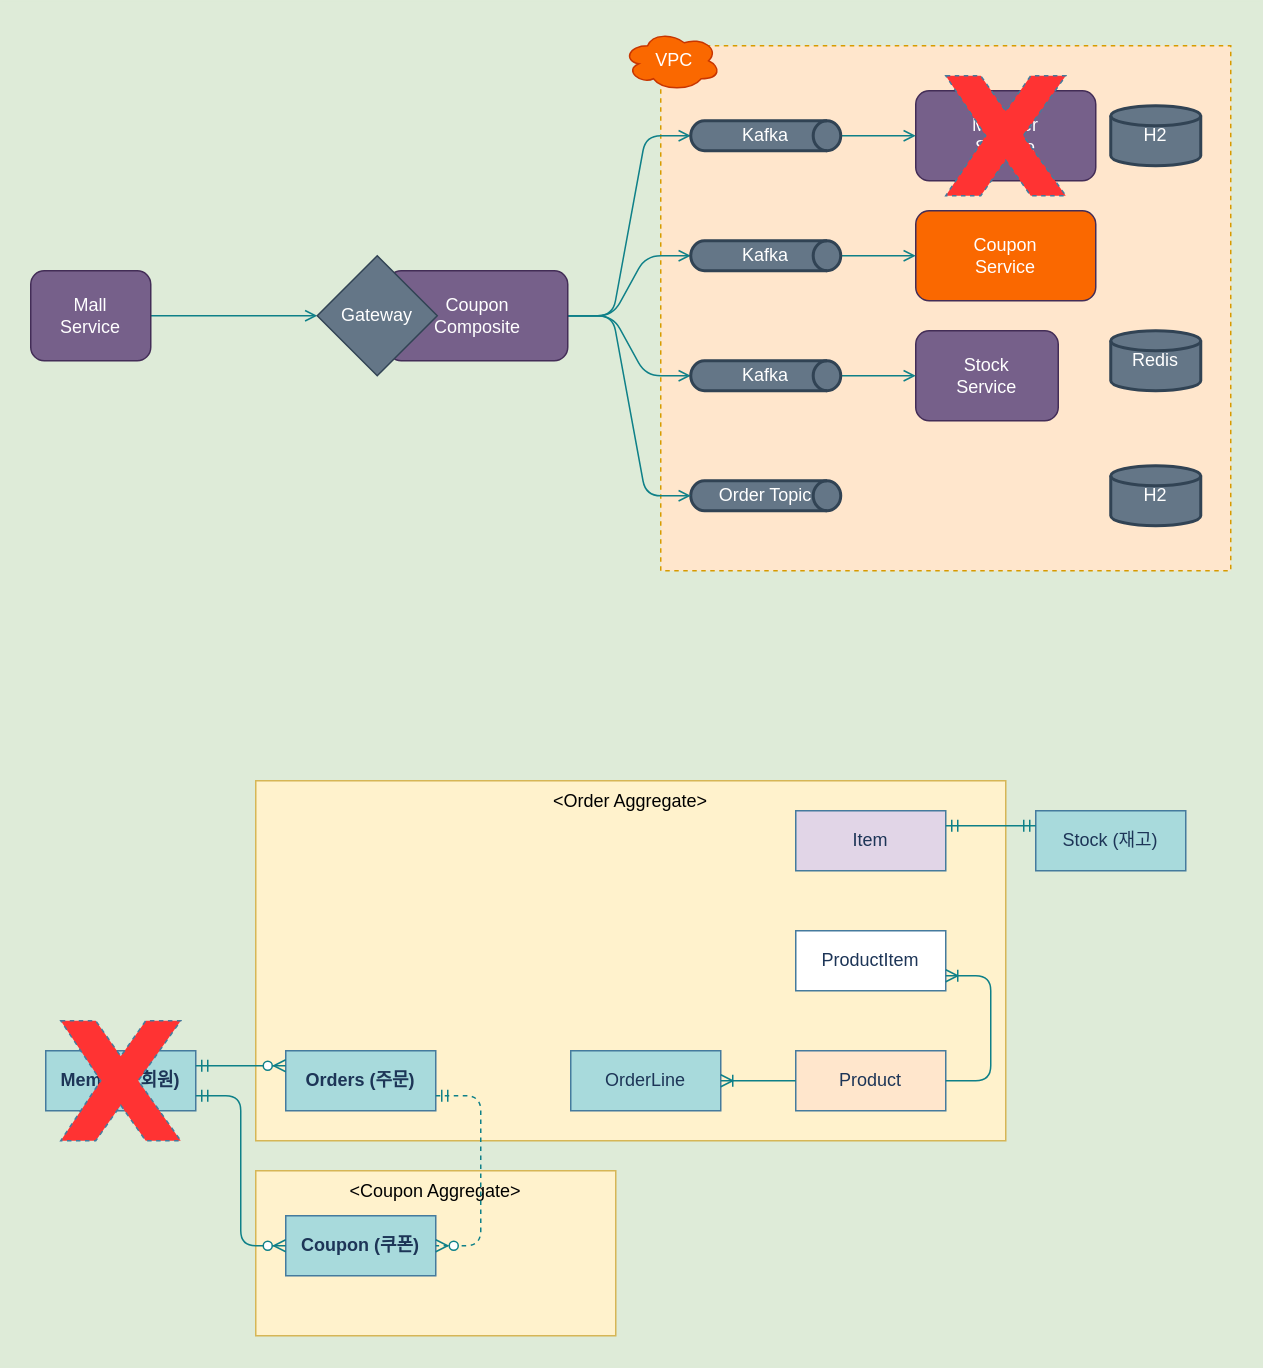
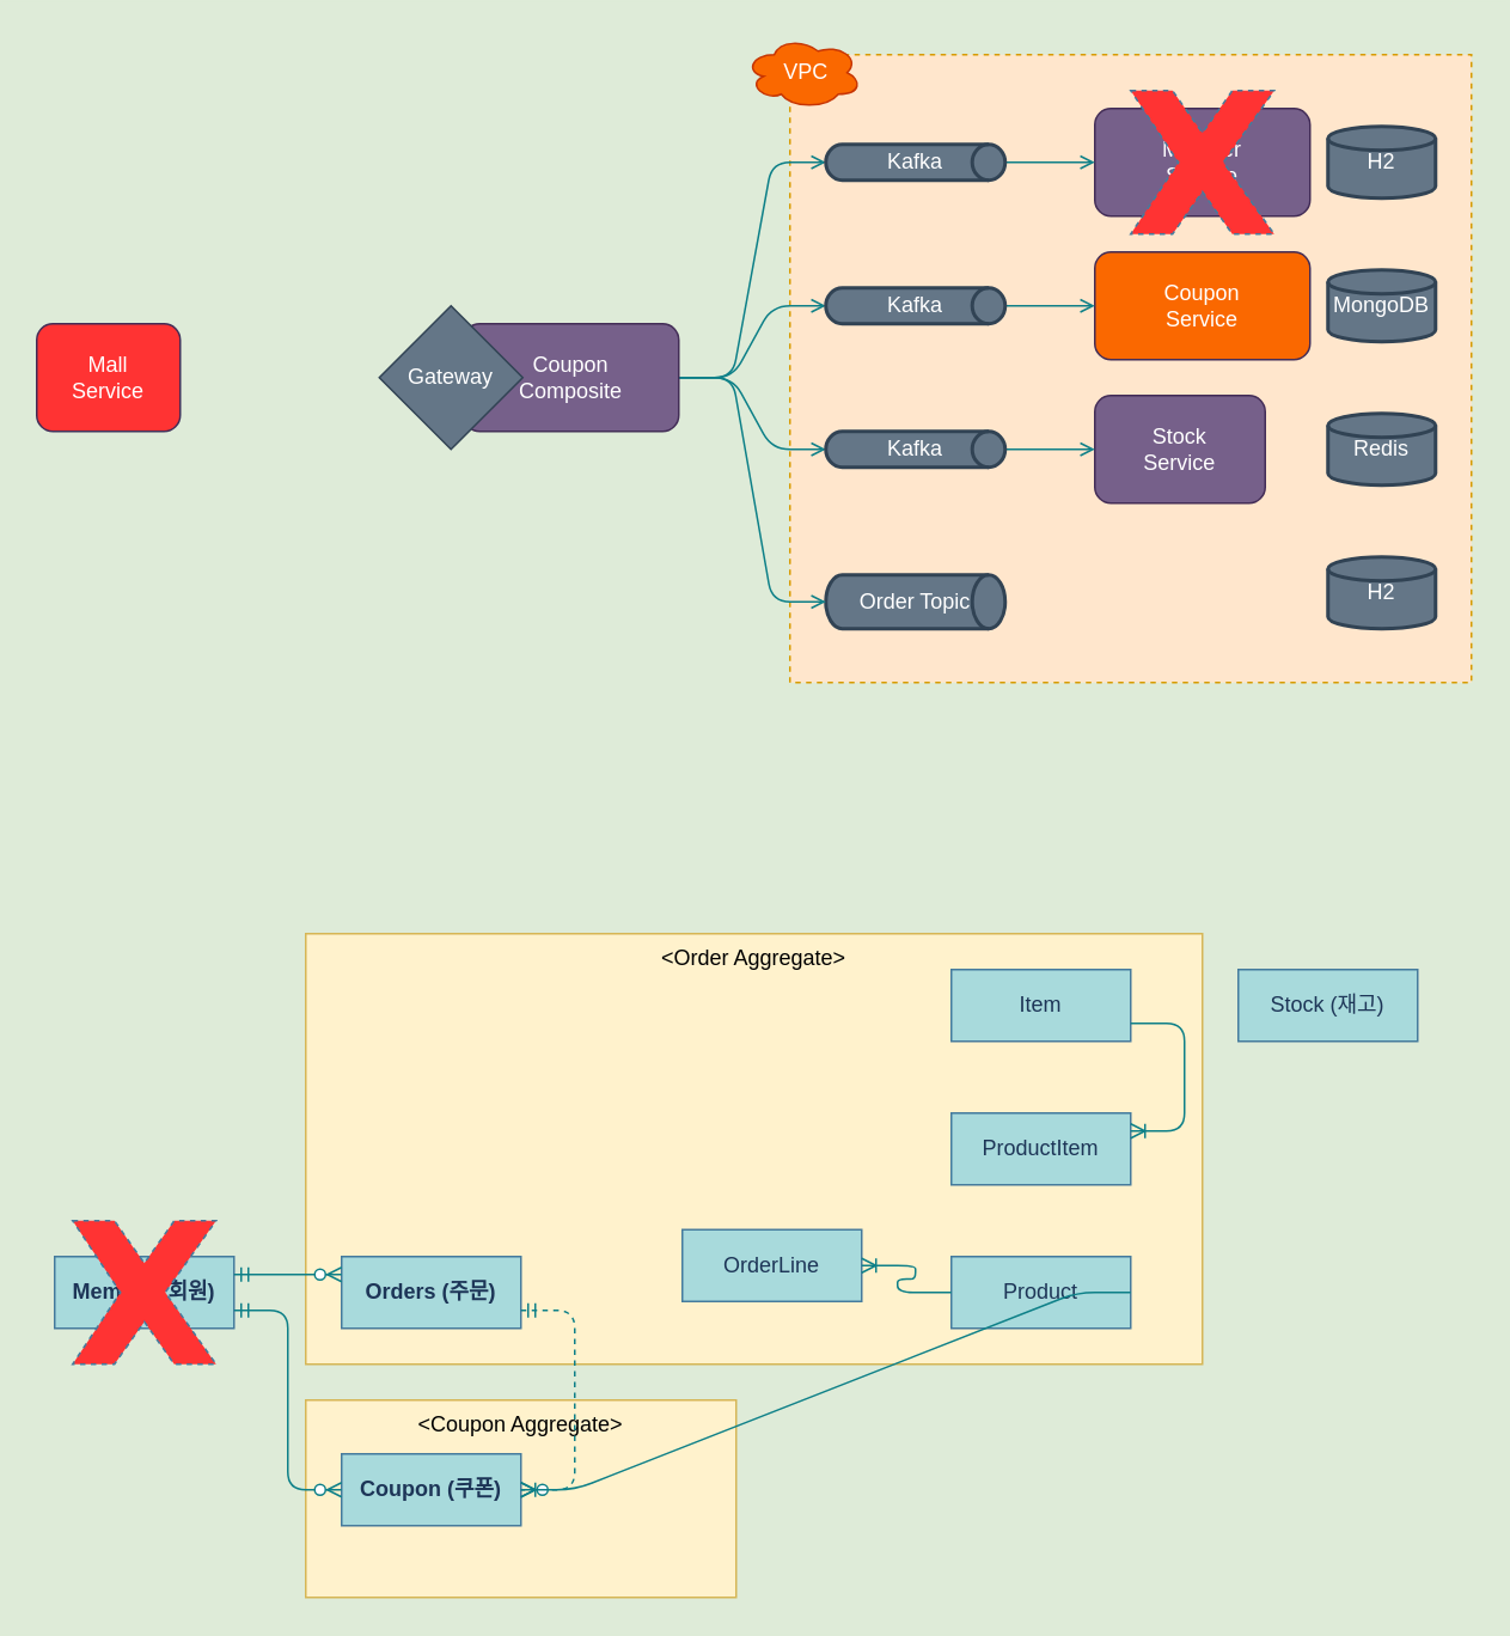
  <mxCell id="0" />
  <mxCell id="1" parent="0" />
  <mxCell id="2" value="&lt;font color=&quot;#000000&quot;&gt;&amp;lt;Coupon Aggregate&amp;gt;&lt;/font&gt;" style="rounded=0;whiteSpace=wrap;html=1;startSize=30;strokeColor=#d6b656;fillColor=#fff2cc;fontSize=12;verticalAlign=top;" vertex="1" parent="1"><mxGeometry x="170" y="780" width="240" height="110" as="geometry" /></mxCell>
  <mxCell id="3" value="" style="rounded=0;whiteSpace=wrap;html=1;startSize=30;strokeColor=#d79b00;fillColor=#ffe6cc;fontSize=12;verticalAlign=top;dashed=1;" parent="1" vertex="1"><mxGeometry x="440" y="30" width="380" height="350" as="geometry" /></mxCell>
  <mxCell id="4" value="&lt;font color=&quot;#000000&quot;&gt;&amp;lt;Order Aggregate&amp;gt;&lt;/font&gt;" style="rounded=0;whiteSpace=wrap;html=1;startSize=30;strokeColor=#d6b656;fillColor=#fff2cc;fontSize=12;verticalAlign=top;" parent="1" vertex="1"><mxGeometry x="170" y="520" width="500" height="240" as="geometry" /></mxCell>
  <mxCell id="5" value="&lt;span&gt;Orders (주문)&lt;/span&gt;" style="whiteSpace=wrap;html=1;align=center;fillColor=#A8DADC;strokeColor=#457B9D;fontColor=#1D3557;fontStyle=1;startSize=30;" parent="1" vertex="1"><mxGeometry x="190" y="700" width="100" height="40" as="geometry" /></mxCell>
  <mxCell id="6" value="&lt;span style=&quot;font-weight: 700&quot;&gt;Coupon (쿠폰)&lt;/span&gt;" style="whiteSpace=wrap;html=1;align=center;startSize=30;strokeColor=#457B9D;fillColor=#A8DADC;fontColor=#1D3557;" parent="1" vertex="1"><mxGeometry x="190" y="810" width="100" height="40" as="geometry" /></mxCell>
  <mxCell id="7" value="&lt;span style=&quot;font-weight: 700&quot;&gt;Member (회원)&lt;/span&gt;" style="whiteSpace=wrap;html=1;align=center;startSize=30;strokeColor=#457B9D;fillColor=#A8DADC;fontColor=#1D3557;" parent="1" vertex="1"><mxGeometry x="30" y="700" width="100" height="40" as="geometry" /></mxCell>
- <mxCell id="8" value="OrderLine" style="whiteSpace=wrap;html=1;align=center;startSize=30;strokeColor=#457B9D;fillColor=#A8DADC;fontColor=#1D3557;" parent="1" vertex="1"><mxGeometry x="380" y="700" width="100" height="40" as="geometry" /></mxCell>
- <mxCell id="9" value="Product" style="whiteSpace=wrap;html=1;align=center;startSize=30;strokeColor=#457B9D;fillColor=#ffe6cc;fontColor=#1D3557;" parent="1" vertex="1"><mxGeometry x="530" y="700" width="100" height="40" as="geometry" /></mxCell>
- <mxCell id="10" value="ProductItem" style="whiteSpace=wrap;html=1;align=center;startSize=30;strokeColor=#457B9D;fillColor=#ffffff;fontColor=#1D3557;" parent="1" vertex="1"><mxGeometry x="530" y="620" width="100" height="40" as="geometry" /></mxCell>
+ <mxCell id="8" value="OrderLine" style="whiteSpace=wrap;html=1;align=center;startSize=30;strokeColor=#457B9D;fillColor=#A8DADC;fontColor=#1D3557;" parent="1" vertex="1"><mxGeometry x="380" y="685" width="100" height="40" as="geometry" /></mxCell>
+ <mxCell id="9" value="Product" style="whiteSpace=wrap;html=1;align=center;startSize=30;strokeColor=#457B9D;fillColor=#A8DADC;fontColor=#1D3557;" parent="1" vertex="1"><mxGeometry x="530" y="700" width="100" height="40" as="geometry" /></mxCell>
+ <mxCell id="10" value="ProductItem" style="whiteSpace=wrap;html=1;align=center;startSize=30;strokeColor=#457B9D;fillColor=#A8DADC;fontColor=#1D3557;" parent="1" vertex="1"><mxGeometry x="530" y="620" width="100" height="40" as="geometry" /></mxCell>
  <mxCell id="11" value="Coupon&lt;br&gt;Service" style="rounded=1;whiteSpace=wrap;html=1;startSize=30;strokeColor=#432D57;fillColor=#fa6800;fontSize=12;fontColor=#ffffff;" parent="1" vertex="1"><mxGeometry x="610" y="140" width="120" height="60" as="geometry" /></mxCell>
  <mxCell id="12" value="Member&lt;br&gt;Service" style="rounded=1;whiteSpace=wrap;html=1;startSize=30;strokeColor=#432D57;fillColor=#76608a;fontSize=12;fontColor=#ffffff;" parent="1" vertex="1"><mxGeometry x="610" y="60" width="120" height="60" as="geometry" /></mxCell>
  <mxCell id="13" value="Stock&lt;br&gt;Service" style="rounded=1;whiteSpace=wrap;html=1;startSize=30;strokeColor=#432D57;fillColor=#76608a;fontSize=12;fontColor=#ffffff;" parent="1" vertex="1"><mxGeometry x="610" y="220" width="95" height="60" as="geometry" /></mxCell>
- <mxCell id="14" value="Order Topic" style="strokeWidth=2;html=1;shape=mxgraph.flowchart.direct_data;whiteSpace=wrap;startSize=30;fillColor=#647687;fontSize=12;strokeColor=#314354;fontColor=#ffffff;" parent="1" vertex="1"><mxGeometry x="460" y="320" width="100" height="20" as="geometry" /></mxCell>
- <mxCell id="15" style="edgeStyle=entityRelationEdgeStyle;orthogonalLoop=1;jettySize=auto;html=1;exitX=1;exitY=0.5;exitDx=0;exitDy=0;entryX=0;entryY=0.5;entryDx=0;entryDy=0;endArrow=open;strokeColor=#0e8088;fillColor=#b0e3e6;fontSize=12;endFill=0;" parent="1" source="16" target="35" edge="1"><mxGeometry relative="1" as="geometry" /></mxCell>
- <mxCell id="16" value="Mall&lt;br&gt;Service" style="rounded=1;whiteSpace=wrap;html=1;startSize=30;strokeColor=#432D57;fillColor=#76608a;fontSize=12;fontColor=#ffffff;" parent="1" vertex="1"><mxGeometry x="20" y="180" width="80" height="60" as="geometry" /></mxCell>
- <mxCell id="17" value="Redis" style="strokeWidth=2;html=1;shape=mxgraph.flowchart.database;whiteSpace=wrap;startSize=30;fillColor=#647687;fontSize=12;fontColor=#ffffff;strokeColor=#314354;" parent="1" vertex="1"><mxGeometry x="740" y="220" width="60" height="40" as="geometry" /></mxCell>
+ <mxCell id="14" value="Order Topic" style="strokeWidth=2;html=1;shape=mxgraph.flowchart.direct_data;whiteSpace=wrap;startSize=30;fillColor=#647687;fontSize=12;strokeColor=#314354;fontColor=#ffffff;" parent="1" vertex="1"><mxGeometry x="460" y="320" width="100" height="30" as="geometry" /></mxCell>
+ <mxCell id="16" value="Mall&lt;br&gt;Service" style="rounded=1;whiteSpace=wrap;html=1;startSize=30;strokeColor=#432D57;fillColor=#ff3333;fontSize=12;fontColor=#ffffff;" parent="1" vertex="1"><mxGeometry x="20" y="180" width="80" height="60" as="geometry" /></mxCell>
+ <mxCell id="17" value="Redis" style="strokeWidth=2;html=1;shape=mxgraph.flowchart.database;whiteSpace=wrap;startSize=30;fillColor=#647687;fontSize=12;fontColor=#ffffff;strokeColor=#314354;" parent="1" vertex="1"><mxGeometry x="740" y="230" width="60" height="40" as="geometry" /></mxCell>
  <mxCell id="18" value="H2" style="strokeWidth=2;html=1;shape=mxgraph.flowchart.database;whiteSpace=wrap;startSize=30;fillColor=#647687;fontSize=12;fontColor=#ffffff;strokeColor=#314354;" parent="1" vertex="1"><mxGeometry x="740" y="310" width="60" height="40" as="geometry" /></mxCell>
+ <mxCell id="19" value="MongoDB" style="strokeWidth=2;html=1;shape=mxgraph.flowchart.database;whiteSpace=wrap;startSize=30;fillColor=#647687;fontSize=12;fontColor=#ffffff;strokeColor=#314354;" parent="1" vertex="1"><mxGeometry x="740" y="150" width="60" height="40" as="geometry" /></mxCell>
  <mxCell id="20" value="H2" style="strokeWidth=2;html=1;shape=mxgraph.flowchart.database;whiteSpace=wrap;startSize=30;fillColor=#647687;fontSize=12;fontColor=#ffffff;strokeColor=#314354;" parent="1" vertex="1"><mxGeometry x="740" y="70" width="60" height="40" as="geometry" /></mxCell>
  <mxCell id="21" value="" style="edgeStyle=entityRelationEdgeStyle;fontSize=12;html=1;endArrow=ERzeroToMany;startArrow=ERmandOne;strokeColor=#0e8088;fillColor=#b0e3e6;exitX=1;exitY=0.75;exitDx=0;exitDy=0;entryX=0;entryY=0.5;entryDx=0;entryDy=0;" parent="1" source="7" target="6" edge="1"><mxGeometry width="100" height="100" relative="1" as="geometry"><mxPoint x="90" y="970" as="sourcePoint" /><mxPoint x="190" y="870" as="targetPoint" /></mxGeometry></mxCell>
  <mxCell id="22" value="" style="edgeStyle=entityRelationEdgeStyle;fontSize=12;html=1;endArrow=ERzeroToMany;startArrow=ERmandOne;strokeColor=#0e8088;fillColor=#b0e3e6;exitX=1;exitY=0.25;exitDx=0;exitDy=0;entryX=0;entryY=0.25;entryDx=0;entryDy=0;" parent="1" source="7" target="5" edge="1"><mxGeometry width="100" height="100" relative="1" as="geometry"><mxPoint x="170" y="600" as="sourcePoint" /><mxPoint x="230" y="700" as="targetPoint" /></mxGeometry></mxCell>
  <mxCell id="23" value="" style="edgeStyle=entityRelationEdgeStyle;fontSize=12;html=1;endArrow=ERzeroToMany;startArrow=ERmandOne;strokeColor=#0e8088;fillColor=#b0e3e6;exitX=1;exitY=0.75;exitDx=0;exitDy=0;entryX=1;entryY=0.5;entryDx=0;entryDy=0;dashed=1;" parent="1" source="5" target="6" edge="1"><mxGeometry width="100" height="100" relative="1" as="geometry"><mxPoint x="160" y="740" as="sourcePoint" /><mxPoint x="220" y="840" as="targetPoint" /></mxGeometry></mxCell>
- <mxCell id="24" value="Item" style="whiteSpace=wrap;html=1;align=center;startSize=30;strokeColor=#457B9D;fillColor=#e1d5e7;fontSize=12;fontColor=#1D3557;direction=east;" parent="1" vertex="1"><mxGeometry x="530" y="540" width="100" height="40" as="geometry" /></mxCell>
- <mxCell id="25" value="" style="edgeStyle=entityRelationEdgeStyle;fontSize=12;html=1;endArrow=ERoneToMany;strokeColor=#0e8088;fillColor=#b0e3e6;entryX=1;entryY=0.75;entryDx=0;entryDy=0;exitX=1;exitY=0.5;exitDx=0;exitDy=0;" parent="1" source="9" target="10" edge="1"><mxGeometry width="100" height="100" relative="1" as="geometry"><mxPoint x="670" y="900" as="sourcePoint" /><mxPoint x="770" y="800" as="targetPoint" /></mxGeometry></mxCell>
+ <mxCell id="24" value="Item" style="whiteSpace=wrap;html=1;align=center;startSize=30;strokeColor=#457B9D;fillColor=#A8DADC;fontSize=12;fontColor=#1D3557;direction=east;" parent="1" vertex="1"><mxGeometry x="530" y="540" width="100" height="40" as="geometry" /></mxCell>
+ <mxCell id="25" value="" style="edgeStyle=entityRelationEdgeStyle;fontSize=12;html=1;endArrow=ERoneToMany;strokeColor=#0e8088;fillColor=#b0e3e6;exitX=1;exitY=0.5;exitDx=0;exitDy=0;" parent="1" source="9" target="6" edge="1"><mxGeometry width="100" height="100" relative="1" as="geometry"><mxPoint x="670" y="900" as="sourcePoint" /><mxPoint x="770" y="800" as="targetPoint" /></mxGeometry></mxCell>
+ <mxCell id="26" value="" style="edgeStyle=entityRelationEdgeStyle;fontSize=12;html=1;endArrow=ERoneToMany;strokeColor=#0e8088;fillColor=#b0e3e6;entryX=1;entryY=0.25;entryDx=0;entryDy=0;exitX=1;exitY=0.75;exitDx=0;exitDy=0;" parent="1" source="24" target="10" edge="1"><mxGeometry width="100" height="100" relative="1" as="geometry"><mxPoint x="600" y="610" as="sourcePoint" /><mxPoint x="600" y="530" as="targetPoint" /></mxGeometry></mxCell>
  <mxCell id="27" value="" style="edgeStyle=entityRelationEdgeStyle;fontSize=12;html=1;endArrow=ERoneToMany;strokeColor=#0e8088;fillColor=#b0e3e6;entryX=1;entryY=0.5;entryDx=0;entryDy=0;exitX=0;exitY=0.5;exitDx=0;exitDy=0;" parent="1" source="9" target="8" edge="1"><mxGeometry width="100" height="100" relative="1" as="geometry"><mxPoint x="530" y="720" as="sourcePoint" /><mxPoint x="500" y="820" as="targetPoint" /></mxGeometry></mxCell>
  <mxCell id="28" value="Stock (재고)" style="whiteSpace=wrap;html=1;align=center;startSize=30;strokeColor=#457B9D;fillColor=#A8DADC;fontSize=12;fontColor=#1D3557;" parent="1" vertex="1"><mxGeometry x="690" y="540" width="100" height="40" as="geometry" /></mxCell>
- <mxCell id="29" value="" style="edgeStyle=entityRelationEdgeStyle;fontSize=12;html=1;endArrow=ERmandOne;startArrow=ERmandOne;strokeColor=#0e8088;fillColor=#b0e3e6;exitX=1;exitY=0.25;exitDx=0;exitDy=0;entryX=0;entryY=0.25;entryDx=0;entryDy=0;" parent="1" source="24" target="28" edge="1"><mxGeometry width="100" height="100" relative="1" as="geometry"><mxPoint x="660" y="610" as="sourcePoint" /><mxPoint x="760" y="510" as="targetPoint" /></mxGeometry></mxCell>
  <mxCell id="30" style="edgeStyle=entityRelationEdgeStyle;orthogonalLoop=1;jettySize=auto;html=1;exitX=1;exitY=0.5;exitDx=0;exitDy=0;entryX=0;entryY=0.5;entryDx=0;entryDy=0;entryPerimeter=0;endArrow=open;endFill=0;strokeColor=#0e8088;fillColor=#b0e3e6;fontSize=12;" parent="1" source="34" target="39" edge="1"><mxGeometry relative="1" as="geometry" /></mxCell>
  <mxCell id="31" style="edgeStyle=entityRelationEdgeStyle;orthogonalLoop=1;jettySize=auto;html=1;exitX=1;exitY=0.5;exitDx=0;exitDy=0;entryX=0;entryY=0.5;entryDx=0;entryDy=0;entryPerimeter=0;endArrow=open;endFill=0;strokeColor=#0e8088;fillColor=#b0e3e6;fontSize=12;" parent="1" source="34" target="14" edge="1"><mxGeometry relative="1" as="geometry" /></mxCell>
  <mxCell id="32" style="edgeStyle=entityRelationEdgeStyle;orthogonalLoop=1;jettySize=auto;html=1;exitX=1;exitY=0.5;exitDx=0;exitDy=0;entryX=0;entryY=0.5;entryDx=0;entryDy=0;entryPerimeter=0;endArrow=open;endFill=0;strokeColor=#0e8088;fillColor=#b0e3e6;fontSize=12;" parent="1" source="34" target="37" edge="1"><mxGeometry relative="1" as="geometry" /></mxCell>
  <mxCell id="33" style="edgeStyle=entityRelationEdgeStyle;orthogonalLoop=1;jettySize=auto;html=1;exitX=1;exitY=0.5;exitDx=0;exitDy=0;entryX=0;entryY=0.5;entryDx=0;entryDy=0;entryPerimeter=0;endArrow=open;endFill=0;strokeColor=#0e8088;fillColor=#b0e3e6;fontSize=12;" parent="1" source="34" target="41" edge="1"><mxGeometry relative="1" as="geometry" /></mxCell>
  <mxCell id="34" value="Coupon&lt;br&gt;Composite" style="rounded=1;whiteSpace=wrap;html=1;startSize=30;strokeColor=#432D57;fillColor=#76608a;fontSize=12;fontColor=#ffffff;" parent="1" vertex="1"><mxGeometry x="258" y="180" width="120" height="60" as="geometry" /></mxCell>
  <mxCell id="35" value="Gateway" style="rhombus;whiteSpace=wrap;html=1;startSize=30;strokeColor=#314354;fillColor=#647687;fontSize=12;fontColor=#ffffff;" parent="1" vertex="1"><mxGeometry x="211" y="170" width="80" height="80" as="geometry" /></mxCell>
  <mxCell id="36" style="edgeStyle=entityRelationEdgeStyle;orthogonalLoop=1;jettySize=auto;html=1;exitX=1;exitY=0.5;exitDx=0;exitDy=0;exitPerimeter=0;entryX=0;entryY=0.5;entryDx=0;entryDy=0;endArrow=open;endFill=0;strokeColor=#0e8088;fillColor=#b0e3e6;fontSize=12;" parent="1" source="37" target="13" edge="1"><mxGeometry relative="1" as="geometry" /></mxCell>
  <mxCell id="37" value="Kafka" style="strokeWidth=2;html=1;shape=mxgraph.flowchart.direct_data;whiteSpace=wrap;startSize=30;fillColor=#647687;fontSize=12;strokeColor=#314354;fontColor=#ffffff;" parent="1" vertex="1"><mxGeometry x="460" y="240" width="100" height="20" as="geometry" /></mxCell>
  <mxCell id="38" style="edgeStyle=entityRelationEdgeStyle;orthogonalLoop=1;jettySize=auto;html=1;exitX=1;exitY=0.5;exitDx=0;exitDy=0;exitPerimeter=0;entryX=0;entryY=0.5;entryDx=0;entryDy=0;endArrow=open;endFill=0;strokeColor=#0e8088;fillColor=#b0e3e6;fontSize=12;" parent="1" source="39" target="11" edge="1"><mxGeometry relative="1" as="geometry" /></mxCell>
  <mxCell id="39" value="Kafka" style="strokeWidth=2;html=1;shape=mxgraph.flowchart.direct_data;whiteSpace=wrap;startSize=30;fillColor=#647687;fontSize=12;strokeColor=#314354;fontColor=#ffffff;" parent="1" vertex="1"><mxGeometry x="460" y="160" width="100" height="20" as="geometry" /></mxCell>
  <mxCell id="40" style="edgeStyle=entityRelationEdgeStyle;orthogonalLoop=1;jettySize=auto;html=1;exitX=1;exitY=0.5;exitDx=0;exitDy=0;exitPerimeter=0;entryX=0;entryY=0.5;entryDx=0;entryDy=0;endArrow=open;endFill=0;strokeColor=#0e8088;fillColor=#b0e3e6;fontSize=12;" parent="1" source="41" target="12" edge="1"><mxGeometry relative="1" as="geometry" /></mxCell>
  <mxCell id="41" value="Kafka" style="strokeWidth=2;html=1;shape=mxgraph.flowchart.direct_data;whiteSpace=wrap;startSize=30;fillColor=#647687;fontSize=12;strokeColor=#314354;fontColor=#ffffff;" parent="1" vertex="1"><mxGeometry x="460" y="80" width="100" height="20" as="geometry" /></mxCell>
  <mxCell id="42" value="&amp;nbsp;VPC" style="ellipse;shape=cloud;whiteSpace=wrap;html=1;startSize=30;strokeColor=#C73500;fillColor=#fa6800;fontSize=12;fontColor=#ffffff;" parent="1" vertex="1"><mxGeometry x="415" width="65" height="40" as="geometry" y="20" /></mxCell>
  <mxCell id="43" value="" style="verticalLabelPosition=bottom;verticalAlign=top;html=1;shape=mxgraph.basic.x;dashed=1;startSize=30;strokeColor=#457B9D;fontSize=12;fontColor=#1D3557;fillColor=#FF3333;" parent="1" vertex="1"><mxGeometry x="40" y="680" width="80" height="80" as="geometry" /></mxCell>
  <mxCell id="44" value="" style="verticalLabelPosition=bottom;verticalAlign=top;html=1;shape=mxgraph.basic.x;dashed=1;startSize=30;strokeColor=#457B9D;fontSize=12;fontColor=#1D3557;fillColor=#FF3333;" parent="1" vertex="1"><mxGeometry x="630" y="50" width="80" height="80" as="geometry" /></mxCell>
